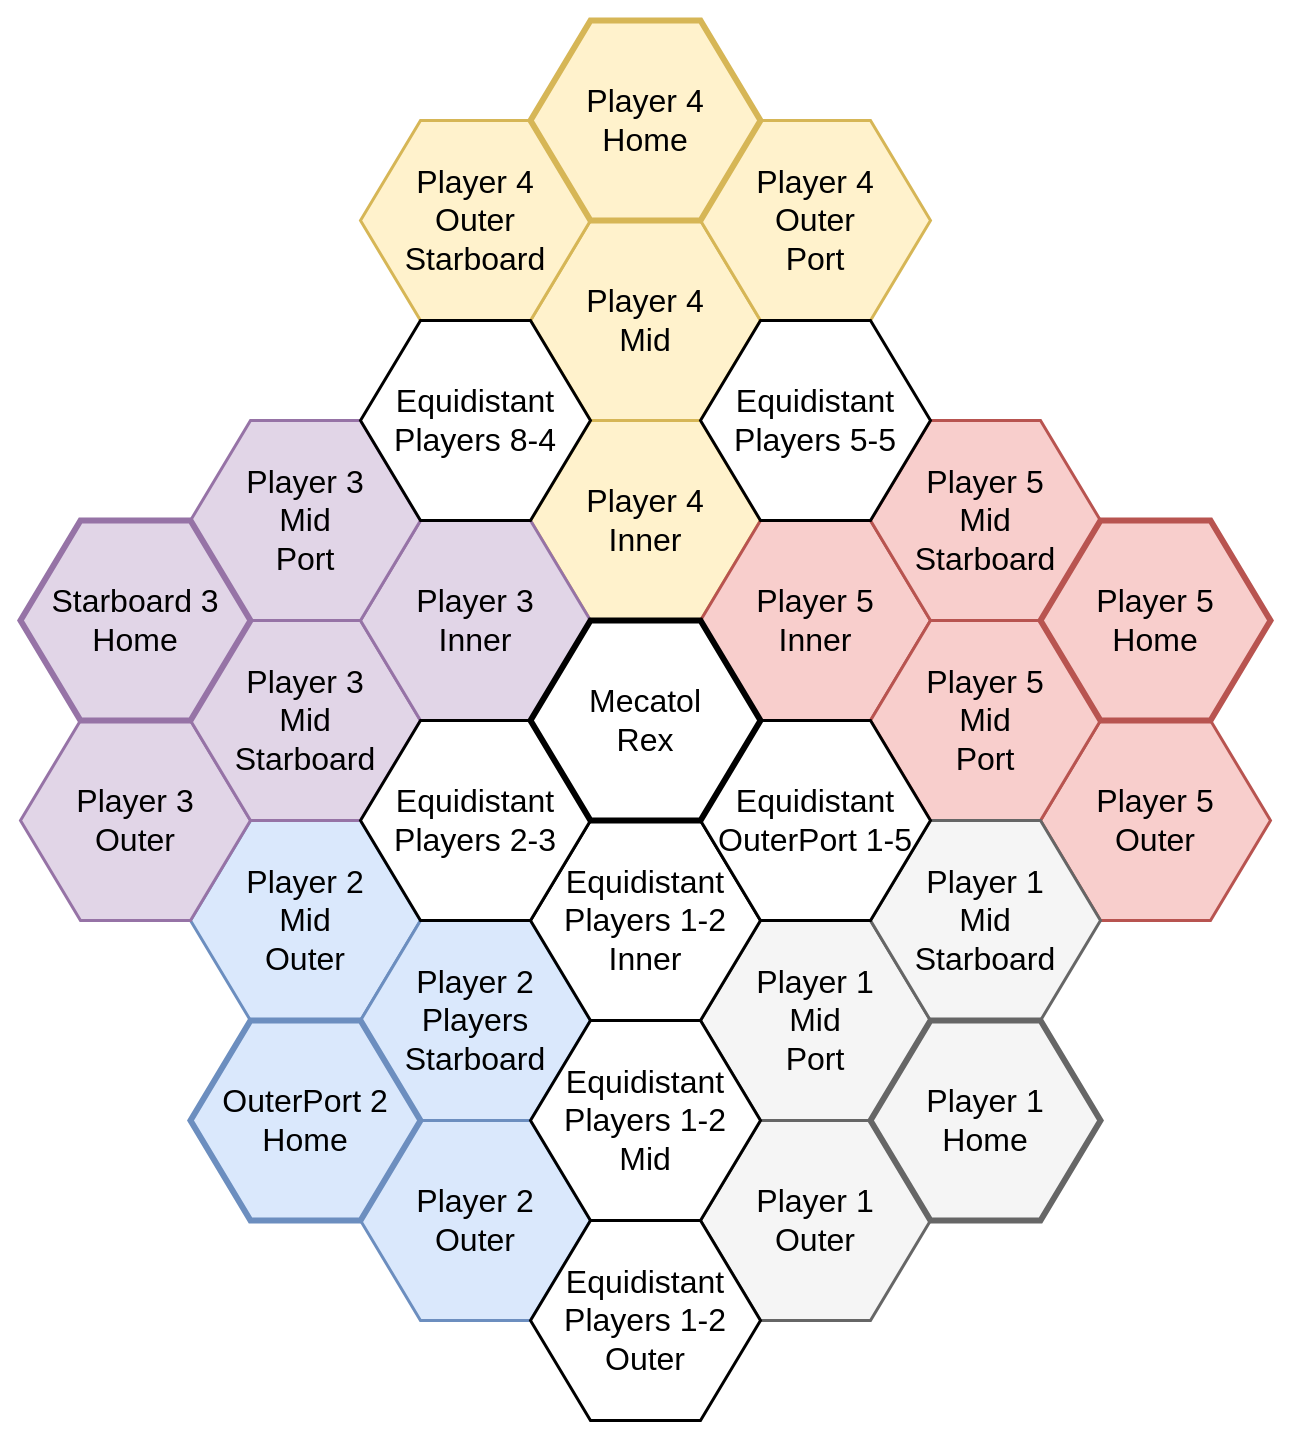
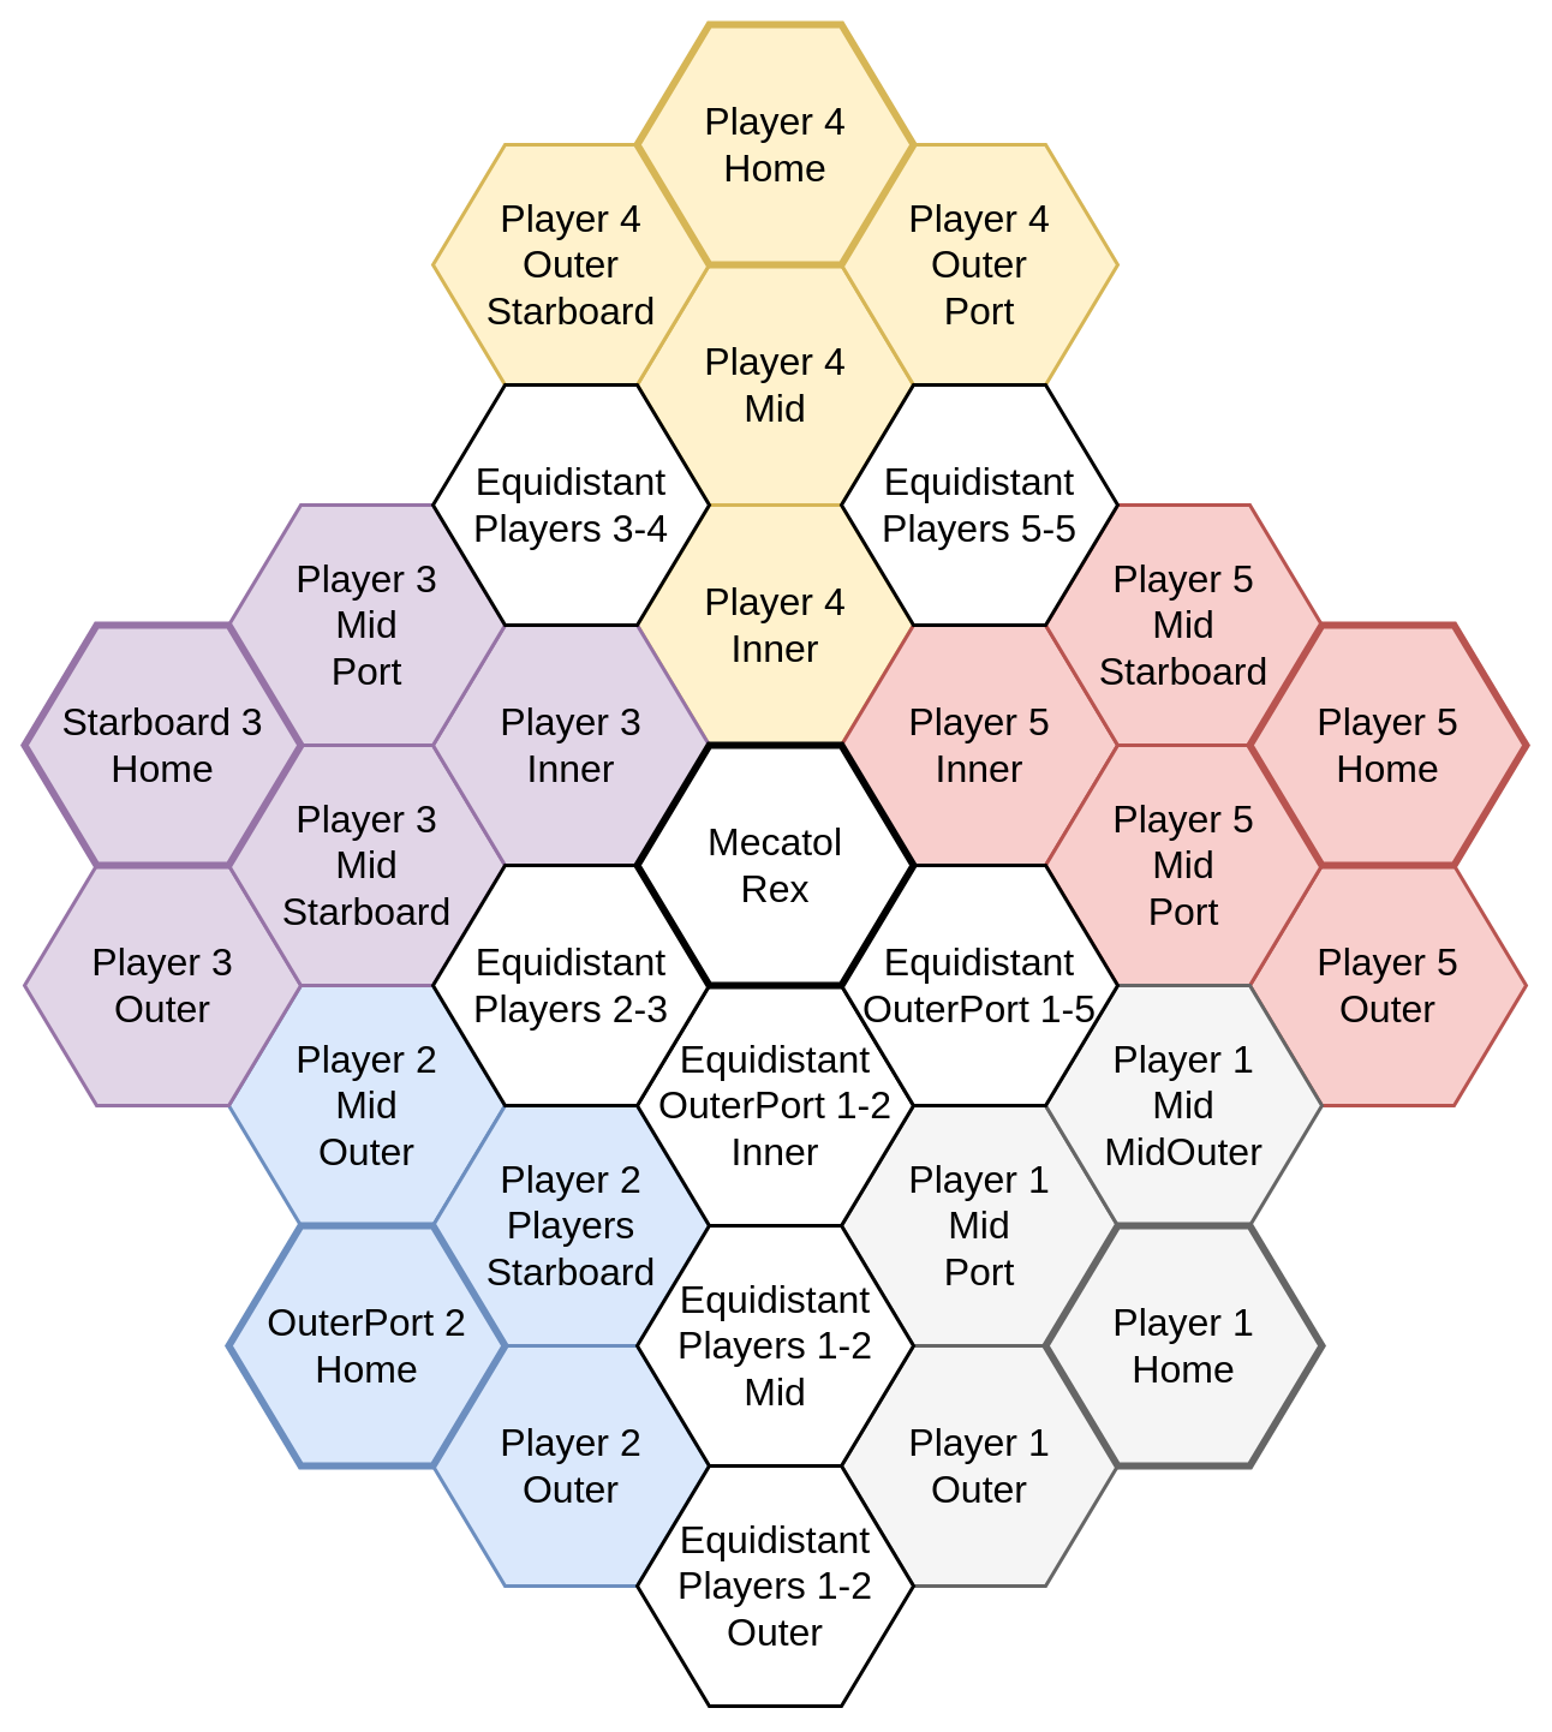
  <mxCell id="0" />
  <mxCell id="1" parent="0" />
  <mxCell id="2" value="Player 4&lt;br style=&quot;font-size: 32px&quot;&gt;Inner" style="shape=hexagon;perimeter=hexagonPerimeter2;whiteSpace=wrap;html=1;fixedSize=1;size=60;fontSize=32;fontFamily=Helvetica;fillColor=#fff2cc;strokeColor=#d6b656;strokeWidth=3;" parent="1" vertex="1"><mxGeometry x="530" y="420" width="230" height="200" as="geometry" /></mxCell>
  <mxCell id="3" value="Player 4&lt;br style=&quot;font-size: 32px&quot;&gt;Mid" style="shape=hexagon;perimeter=hexagonPerimeter2;whiteSpace=wrap;html=1;fixedSize=1;size=60;fontSize=32;fontFamily=Helvetica;fillColor=#fff2cc;strokeColor=#d6b656;strokeWidth=3;" parent="1" vertex="1"><mxGeometry x="530" y="220" width="230" height="200" as="geometry" /></mxCell>
  <mxCell id="4" value="Player 4&lt;br style=&quot;font-size: 32px&quot;&gt;Outer&lt;br style=&quot;font-size: 32px&quot;&gt;Port" style="shape=hexagon;perimeter=hexagonPerimeter2;whiteSpace=wrap;html=1;fixedSize=1;size=60;fontSize=32;fontFamily=Helvetica;fillColor=#fff2cc;strokeColor=#d6b656;strokeWidth=3;" parent="1" vertex="1"><mxGeometry x="700" y="120" width="230" height="200" as="geometry" /></mxCell>
  <mxCell id="5" value="Player 4&lt;br style=&quot;font-size: 32px&quot;&gt;Outer&lt;br&gt;Starboard" style="shape=hexagon;perimeter=hexagonPerimeter2;whiteSpace=wrap;html=1;fixedSize=1;size=60;fontSize=32;fontFamily=Helvetica;fillColor=#fff2cc;strokeColor=#d6b656;strokeWidth=3;" parent="1" vertex="1"><mxGeometry x="360" y="120" width="230" height="200" as="geometry" /></mxCell>
  <mxCell id="6" value="Player 2&lt;br style=&quot;font-size: 32px&quot;&gt;Mid&lt;br style=&quot;font-size: 32px&quot;&gt;Outer" style="shape=hexagon;perimeter=hexagonPerimeter2;whiteSpace=wrap;html=1;fixedSize=1;size=60;fontSize=32;fontFamily=Helvetica;fillColor=#dae8fc;strokeColor=#6c8ebf;strokeWidth=3;" parent="1" vertex="1"><mxGeometry x="190" y="820" width="230" height="200" as="geometry" /></mxCell>
  <mxCell id="7" value="Player 2&lt;br style=&quot;font-size: 32px&quot;&gt;Players&lt;br&gt;Starboard" style="shape=hexagon;perimeter=hexagonPerimeter2;whiteSpace=wrap;html=1;fixedSize=1;size=60;fontSize=32;fontFamily=Helvetica;fillColor=#dae8fc;strokeColor=#6c8ebf;strokeWidth=3;" parent="1" vertex="1"><mxGeometry x="360" y="920" width="230" height="200" as="geometry" /></mxCell>
  <mxCell id="8" value="Player 2&lt;br style=&quot;font-size: 32px&quot;&gt;Outer" style="shape=hexagon;perimeter=hexagonPerimeter2;whiteSpace=wrap;html=1;fixedSize=1;size=60;fontSize=32;fontFamily=Helvetica;fillColor=#dae8fc;strokeColor=#6c8ebf;strokeWidth=3;" parent="1" vertex="1"><mxGeometry x="360" y="1120" width="230" height="200" as="geometry" /></mxCell>
  <mxCell id="9" value="Player 3&lt;br style=&quot;font-size: 32px&quot;&gt;Outer" style="shape=hexagon;perimeter=hexagonPerimeter2;whiteSpace=wrap;html=1;fixedSize=1;size=60;fontSize=32;fontFamily=Helvetica;fillColor=#e1d5e7;strokeColor=#9673a6;strokeWidth=3;" parent="1" vertex="1"><mxGeometry x="20" y="720" width="230" height="200" as="geometry" /></mxCell>
  <mxCell id="10" value="Player 3&lt;br style=&quot;font-size: 32px&quot;&gt;Mid&lt;br&gt;Starboard" style="shape=hexagon;perimeter=hexagonPerimeter2;whiteSpace=wrap;html=1;fixedSize=1;size=60;fontSize=32;fontFamily=Helvetica;fillColor=#e1d5e7;strokeColor=#9673a6;strokeWidth=3;" parent="1" vertex="1"><mxGeometry x="190" y="620" width="230" height="200" as="geometry" /></mxCell>
  <mxCell id="11" value="Player 3&lt;br style=&quot;font-size: 32px&quot;&gt;Inner" style="shape=hexagon;perimeter=hexagonPerimeter2;whiteSpace=wrap;html=1;fixedSize=1;size=60;fontSize=32;fontFamily=Helvetica;fillColor=#e1d5e7;strokeColor=#9673a6;strokeWidth=3;" parent="1" vertex="1"><mxGeometry x="360" y="520" width="230" height="200" as="geometry" /></mxCell>
  <mxCell id="12" value="Player 3&lt;br style=&quot;font-size: 32px&quot;&gt;Mid&lt;br style=&quot;font-size: 32px&quot;&gt;Port" style="shape=hexagon;perimeter=hexagonPerimeter2;whiteSpace=wrap;html=1;fixedSize=1;size=60;fontSize=32;fontFamily=Helvetica;fillColor=#e1d5e7;strokeColor=#9673a6;strokeWidth=3;" parent="1" vertex="1"><mxGeometry x="190" y="420" width="230" height="200" as="geometry" /></mxCell>
  <mxCell id="13" value="Player 5&lt;br style=&quot;font-size: 32px&quot;&gt;Outer" style="shape=hexagon;perimeter=hexagonPerimeter2;whiteSpace=wrap;html=1;fixedSize=1;size=60;fontSize=32;fontFamily=Helvetica;fillColor=#f8cecc;strokeColor=#b85450;strokeWidth=3;" parent="1" vertex="1"><mxGeometry x="1040" y="720" width="230" height="200" as="geometry" /></mxCell>
  <mxCell id="14" value="Player 5&lt;br style=&quot;font-size: 32px&quot;&gt;Inner" style="shape=hexagon;perimeter=hexagonPerimeter2;whiteSpace=wrap;html=1;fixedSize=1;size=60;fontSize=32;fontFamily=Helvetica;fillColor=#f8cecc;strokeColor=#b85450;strokeWidth=3;" parent="1" vertex="1"><mxGeometry x="700" y="520" width="230" height="200" as="geometry" /></mxCell>
  <mxCell id="15" value="Player 5&lt;br style=&quot;font-size: 32px&quot;&gt;Mid&lt;br&gt;Port" style="shape=hexagon;perimeter=hexagonPerimeter2;whiteSpace=wrap;html=1;fixedSize=1;size=60;fontSize=32;fontFamily=Helvetica;fillColor=#f8cecc;strokeColor=#b85450;strokeWidth=3;" parent="1" vertex="1"><mxGeometry x="870" y="620" width="230" height="200" as="geometry" /></mxCell>
  <mxCell id="16" value="Player 5&lt;br style=&quot;font-size: 32px&quot;&gt;Mid&lt;br style=&quot;font-size: 32px&quot;&gt;Starboard" style="shape=hexagon;perimeter=hexagonPerimeter2;whiteSpace=wrap;html=1;fixedSize=1;size=60;fontSize=32;fontFamily=Helvetica;fillColor=#f8cecc;strokeColor=#b85450;strokeWidth=3;" parent="1" vertex="1"><mxGeometry x="870" y="420" width="230" height="200" as="geometry" /></mxCell>
  <mxCell id="17" value="Starboard 3&lt;br style=&quot;font-size: 32px;&quot;&gt;Home" style="shape=hexagon;perimeter=hexagonPerimeter2;whiteSpace=wrap;html=1;fixedSize=1;size=60;fontSize=32;fontFamily=Helvetica;fillColor=#e1d5e7;strokeColor=#9673a6;strokeWidth=6;" parent="1" vertex="1"><mxGeometry x="20" y="520" width="230" height="200" as="geometry" /></mxCell>
  <mxCell id="18" value="OuterPort 2&lt;br style=&quot;font-size: 32px;&quot;&gt;Home" style="shape=hexagon;perimeter=hexagonPerimeter2;whiteSpace=wrap;html=1;fixedSize=1;size=60;fontSize=32;fontFamily=Helvetica;fillColor=#dae8fc;strokeColor=#6c8ebf;strokeWidth=6;" parent="1" vertex="1"><mxGeometry x="190" y="1020" width="230" height="200" as="geometry" /></mxCell>
  <mxCell id="19" value="Player 4&lt;br style=&quot;font-size: 32px;&quot;&gt;Home" style="shape=hexagon;perimeter=hexagonPerimeter2;whiteSpace=wrap;html=1;fixedSize=1;size=60;fontSize=32;fontFamily=Helvetica;fillColor=#fff2cc;strokeColor=#d6b656;strokeWidth=6;" parent="1" vertex="1"><mxGeometry x="530" y="20" width="230" height="200" as="geometry" /></mxCell>
  <mxCell id="20" value="Player 5&lt;br style=&quot;font-size: 32px;&quot;&gt;Home" style="shape=hexagon;perimeter=hexagonPerimeter2;whiteSpace=wrap;html=1;fixedSize=1;size=60;fontSize=32;fontFamily=Helvetica;fillColor=#f8cecc;strokeColor=#b85450;strokeWidth=6;" parent="1" vertex="1"><mxGeometry x="1040" y="520" width="230" height="200" as="geometry" /></mxCell>
  <mxCell id="21" value="Player 1&lt;br style=&quot;font-size: 32px&quot;&gt;Mid&lt;br&gt;Port" style="shape=hexagon;perimeter=hexagonPerimeter2;whiteSpace=wrap;html=1;fixedSize=1;size=60;fontSize=32;fontFamily=Helvetica;fillColor=#f5f5f5;strokeColor=#666666;strokeWidth=3;" parent="1" vertex="1"><mxGeometry x="700" y="920" width="230" height="200" as="geometry" /></mxCell>
  <mxCell id="22" value="Player 1&lt;br style=&quot;font-size: 32px&quot;&gt;Outer" style="shape=hexagon;perimeter=hexagonPerimeter2;whiteSpace=wrap;html=1;fixedSize=1;size=60;fontSize=32;fontFamily=Helvetica;fillColor=#f5f5f5;strokeColor=#666666;strokeWidth=3;" parent="1" vertex="1"><mxGeometry x="700" y="1120" width="230" height="200" as="geometry" /></mxCell>
- <mxCell id="23" value="Player 1&lt;br style=&quot;font-size: 32px&quot;&gt;Mid&lt;br style=&quot;font-size: 32px&quot;&gt;Starboard" style="shape=hexagon;perimeter=hexagonPerimeter2;whiteSpace=wrap;html=1;fixedSize=1;size=60;fontSize=32;fontFamily=Helvetica;fillColor=#f5f5f5;strokeColor=#666666;strokeWidth=3;" parent="1" vertex="1"><mxGeometry x="870" y="820" width="230" height="200" as="geometry" /></mxCell>
+ <mxCell id="23" value="Player 1&lt;br style=&quot;font-size: 32px&quot;&gt;Mid&lt;br style=&quot;font-size: 32px&quot;&gt;MidOuter" style="shape=hexagon;perimeter=hexagonPerimeter2;whiteSpace=wrap;html=1;fixedSize=1;size=60;fontSize=32;fontFamily=Helvetica;fillColor=#f5f5f5;strokeColor=#666666;strokeWidth=3;" parent="1" vertex="1"><mxGeometry x="870" y="820" width="230" height="200" as="geometry" /></mxCell>
  <mxCell id="24" value="Player 1&lt;br style=&quot;font-size: 32px;&quot;&gt;Home" style="shape=hexagon;perimeter=hexagonPerimeter2;whiteSpace=wrap;html=1;fixedSize=1;size=60;fontSize=32;fontFamily=Helvetica;strokeWidth=6;fillColor=#f5f5f5;strokeColor=#666666;" parent="1" vertex="1"><mxGeometry x="870" y="1020" width="230" height="200" as="geometry" /></mxCell>
  <mxCell id="25" value="Equidistant&lt;br style=&quot;font-size: 32px&quot;&gt;Players 1-2&lt;br&gt;Mid" style="shape=hexagon;perimeter=hexagonPerimeter2;whiteSpace=wrap;html=1;fixedSize=1;size=60;fontSize=32;fontFamily=Helvetica;strokeWidth=3;" parent="1" vertex="1"><mxGeometry x="530" y="1020" width="230" height="200" as="geometry" /></mxCell>
- <mxCell id="26" value="Equidistant&lt;br style=&quot;font-size: 32px&quot;&gt;Players 1-2&lt;br&gt;Inner" style="shape=hexagon;perimeter=hexagonPerimeter2;whiteSpace=wrap;html=1;fixedSize=1;size=60;fontSize=32;fontFamily=Helvetica;strokeWidth=3;" parent="1" vertex="1"><mxGeometry x="530" y="820" width="230" height="200" as="geometry" /></mxCell>
+ <mxCell id="26" value="Equidistant&lt;br style=&quot;font-size: 32px&quot;&gt;OuterPort 1-2&lt;br&gt;Inner" style="shape=hexagon;perimeter=hexagonPerimeter2;whiteSpace=wrap;html=1;fixedSize=1;size=60;fontSize=32;fontFamily=Helvetica;strokeWidth=3;" parent="1" vertex="1"><mxGeometry x="530" y="820" width="230" height="200" as="geometry" /></mxCell>
  <mxCell id="27" value="Equidistant&lt;br style=&quot;font-size: 32px&quot;&gt;Players 1-2&lt;br&gt;Outer" style="shape=hexagon;perimeter=hexagonPerimeter2;whiteSpace=wrap;html=1;fixedSize=1;size=60;fontSize=32;fontFamily=Helvetica;strokeWidth=3;" parent="1" vertex="1"><mxGeometry x="530" y="1220" width="230" height="200" as="geometry" /></mxCell>
  <mxCell id="28" value="Equidistant&lt;br style=&quot;font-size: 32px&quot;&gt;Players 5-5" style="shape=hexagon;perimeter=hexagonPerimeter2;whiteSpace=wrap;html=1;fixedSize=1;size=60;fontSize=32;fontFamily=Helvetica;strokeWidth=3;" parent="1" vertex="1"><mxGeometry x="700" y="320" width="230" height="200" as="geometry" /></mxCell>
- <mxCell id="29" value="Equidistant&lt;br style=&quot;font-size: 32px&quot;&gt;Players 8-4" style="shape=hexagon;perimeter=hexagonPerimeter2;whiteSpace=wrap;html=1;fixedSize=1;size=60;fontSize=32;fontFamily=Helvetica;strokeWidth=3;" parent="1" vertex="1"><mxGeometry x="360" y="320" width="230" height="200" as="geometry" /></mxCell>
+ <mxCell id="29" value="Equidistant&lt;br style=&quot;font-size: 32px&quot;&gt;Players 3-4" style="shape=hexagon;perimeter=hexagonPerimeter2;whiteSpace=wrap;html=1;fixedSize=1;size=60;fontSize=32;fontFamily=Helvetica;strokeWidth=3;" parent="1" vertex="1"><mxGeometry x="360" y="320" width="230" height="200" as="geometry" /></mxCell>
  <mxCell id="30" value="Equidistant&lt;br&gt;Players 2-3" style="shape=hexagon;perimeter=hexagonPerimeter2;whiteSpace=wrap;html=1;fixedSize=1;size=60;fontSize=32;fontFamily=Helvetica;strokeWidth=3;" parent="1" vertex="1"><mxGeometry x="360" y="720" width="230" height="200" as="geometry" /></mxCell>
  <mxCell id="31" value="Equidistant&lt;br&gt;OuterPort 1-5" style="shape=hexagon;perimeter=hexagonPerimeter2;whiteSpace=wrap;html=1;fixedSize=1;size=60;fontSize=32;fontFamily=Helvetica;strokeWidth=3;" parent="1" vertex="1"><mxGeometry x="700" y="720" width="230" height="200" as="geometry" /></mxCell>
  <mxCell id="32" value="Mecatol&lt;br style=&quot;font-size: 32px;&quot;&gt;Rex" style="shape=hexagon;perimeter=hexagonPerimeter2;whiteSpace=wrap;html=1;fixedSize=1;size=60;fontSize=32;fontFamily=Helvetica;strokeWidth=6;" parent="1" vertex="1"><mxGeometry x="530" y="620" width="230" height="200" as="geometry" /></mxCell>
